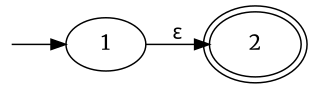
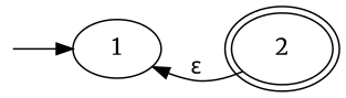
  digraph {
    rankdir=LR
    fontname=Merriweather
    node [fontname=Merriweather]
    edge [fontname=Merriweather]
    0 [shape=point style=invis]
    1
    2 [peripheries=2]
    0 -> 1
-   1 -> 2 [label="ε"]
+   2 -> 1 [label="ε"]
  }
